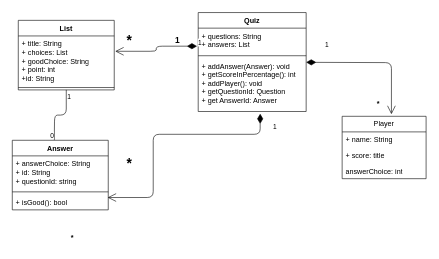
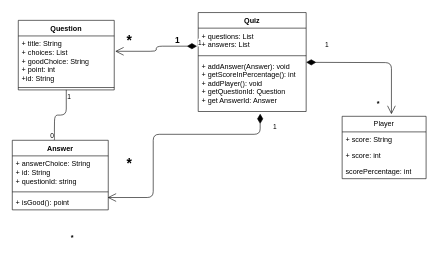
  <mxCell id="0" />
  <mxCell id="1" parent="0" />
- <mxCell id="2" value="List" style="swimlane;fontStyle=1;align=center;verticalAlign=top;childLayout=stackLayout;horizontal=1;startSize=26;horizontalStack=0;resizeParent=1;resizeParentMax=0;resizeLast=0;collapsible=1;marginBottom=0;whiteSpace=wrap;html=1;labelBackgroundColor=default;" parent="1" vertex="1"><mxGeometry x="30" y="33" width="160" height="116" as="geometry" /></mxCell>
+ <mxCell id="2" value="Question" style="swimlane;fontStyle=1;align=center;verticalAlign=top;childLayout=stackLayout;horizontal=1;startSize=26;horizontalStack=0;resizeParent=1;resizeParentMax=0;resizeLast=0;collapsible=1;marginBottom=0;whiteSpace=wrap;html=1;labelBackgroundColor=default;" parent="1" vertex="1"><mxGeometry x="30" y="33" width="160" height="116" as="geometry" /></mxCell>
  <mxCell id="3" value="+ title: String&lt;div&gt;+ choices: List&lt;/div&gt;&lt;div&gt;+ goodChoice: String&lt;/div&gt;&lt;div&gt;+ point: int&lt;/div&gt;&lt;div&gt;+id: String&lt;/div&gt;" style="text;strokeColor=none;fillColor=none;align=left;verticalAlign=top;spacingLeft=4;spacingRight=4;overflow=hidden;rotatable=0;points=[[0,0.5],[1,0.5]];portConstraint=eastwest;whiteSpace=wrap;html=1;" parent="2" vertex="1"><mxGeometry y="26" width="160" height="82" as="geometry" /></mxCell>
  <mxCell id="4" value="" style="endArrow=none;html=1;edgeStyle=orthogonalEdgeStyle;entryX=0.5;entryY=0;entryDx=0;entryDy=0;exitX=0.5;exitY=1;exitDx=0;exitDy=0;" parent="2" edge="1" source="2"><mxGeometry relative="1" as="geometry"><mxPoint x="80.02" y="90" as="sourcePoint" /><mxPoint x="60.02" y="200" as="targetPoint" /></mxGeometry></mxCell>
  <mxCell id="5" value="1" style="edgeLabel;resizable=0;html=1;align=left;verticalAlign=bottom;" parent="4" connectable="0" vertex="1"><mxGeometry x="-1" relative="1" as="geometry"><mxPoint y="20" as="offset" /></mxGeometry></mxCell>
  <mxCell id="6" value="0" style="edgeLabel;resizable=0;html=1;align=right;verticalAlign=bottom;" parent="4" connectable="0" vertex="1"><mxGeometry x="1" relative="1" as="geometry" /></mxCell>
  <mxCell id="7" value="" style="line;strokeWidth=1;fillColor=none;align=left;verticalAlign=middle;spacingTop=-1;spacingLeft=3;spacingRight=3;rotatable=0;labelPosition=right;points=[];portConstraint=eastwest;strokeColor=inherit;" parent="2" vertex="1"><mxGeometry y="108" width="160" height="8" as="geometry" /></mxCell>
  <mxCell id="8" value="Answer" style="swimlane;fontStyle=1;align=center;verticalAlign=top;childLayout=stackLayout;horizontal=1;startSize=26;horizontalStack=0;resizeParent=1;resizeParentMax=0;resizeLast=0;collapsible=1;marginBottom=0;whiteSpace=wrap;html=1;" parent="1" vertex="1"><mxGeometry x="20" y="233" width="160" height="116" as="geometry" /></mxCell>
  <mxCell id="9" value="+ answerChoice: String&lt;div&gt;+ id: String&lt;/div&gt;&lt;div&gt;+ questionId: string&lt;/div&gt;" style="text;strokeColor=none;fillColor=none;align=left;verticalAlign=top;spacingLeft=4;spacingRight=4;overflow=hidden;rotatable=0;points=[[0,0.5],[1,0.5]];portConstraint=eastwest;whiteSpace=wrap;html=1;" parent="8" vertex="1"><mxGeometry y="26" width="160" height="56" as="geometry" /></mxCell>
  <mxCell id="10" value="" style="line;strokeWidth=1;fillColor=none;align=left;verticalAlign=middle;spacingTop=-1;spacingLeft=3;spacingRight=3;rotatable=0;labelPosition=right;points=[];portConstraint=eastwest;strokeColor=inherit;" parent="8" vertex="1"><mxGeometry y="82" width="160" height="8" as="geometry" /></mxCell>
- <mxCell id="11" value="+ isGood(): bool" style="text;strokeColor=none;fillColor=none;align=left;verticalAlign=top;spacingLeft=4;spacingRight=4;overflow=hidden;rotatable=0;points=[[0,0.5],[1,0.5]];portConstraint=eastwest;whiteSpace=wrap;html=1;" parent="8" vertex="1"><mxGeometry y="90" width="160" height="26" as="geometry" /></mxCell>
+ <mxCell id="11" value="+ isGood(): point" style="text;strokeColor=none;fillColor=none;align=left;verticalAlign=top;spacingLeft=4;spacingRight=4;overflow=hidden;rotatable=0;points=[[0,0.5],[1,0.5]];portConstraint=eastwest;whiteSpace=wrap;html=1;" parent="8" vertex="1"><mxGeometry y="90" width="160" height="26" as="geometry" /></mxCell>
  <mxCell id="12" value="Quiz" style="swimlane;fontStyle=1;align=center;verticalAlign=top;childLayout=stackLayout;horizontal=1;startSize=26;horizontalStack=0;resizeParent=1;resizeParentMax=0;resizeLast=0;collapsible=1;marginBottom=0;whiteSpace=wrap;html=1;" parent="1" vertex="1"><mxGeometry x="330" y="20" width="180" height="165" as="geometry" /></mxCell>
- <mxCell id="13" value="+ questions: String&lt;div&gt;+ answers: List&lt;/div&gt;" style="text;strokeColor=none;fillColor=none;align=left;verticalAlign=top;spacingLeft=4;spacingRight=4;overflow=hidden;rotatable=0;points=[[0,0.5],[1,0.5]];portConstraint=eastwest;whiteSpace=wrap;html=1;" parent="12" vertex="1"><mxGeometry y="26" width="180" height="42" as="geometry" /></mxCell>
+ <mxCell id="13" value="+ questions: List&lt;div&gt;+ answers: List&lt;/div&gt;" style="text;strokeColor=none;fillColor=none;align=left;verticalAlign=top;spacingLeft=4;spacingRight=4;overflow=hidden;rotatable=0;points=[[0,0.5],[1,0.5]];portConstraint=eastwest;whiteSpace=wrap;html=1;" parent="12" vertex="1"><mxGeometry y="26" width="180" height="42" as="geometry" /></mxCell>
  <mxCell id="14" value="" style="line;strokeWidth=1;fillColor=none;align=left;verticalAlign=middle;spacingTop=-1;spacingLeft=3;spacingRight=3;rotatable=0;labelPosition=right;points=[];portConstraint=eastwest;strokeColor=inherit;" parent="12" vertex="1"><mxGeometry y="68" width="180" height="8" as="geometry" /></mxCell>
  <mxCell id="15" value="+ addAnswer(Answer): void&lt;div&gt;+ getScoreInPercentage(): int&lt;/div&gt;&lt;div&gt;+ addPlayer(): void&lt;/div&gt;&lt;div&gt;+ getQuestionId: Question&lt;/div&gt;&lt;div&gt;+ get AnswerId: Answer&lt;/div&gt;" style="text;strokeColor=none;fillColor=none;align=left;verticalAlign=top;spacingLeft=4;spacingRight=4;overflow=hidden;rotatable=0;points=[[0,0.5],[1,0.5]];portConstraint=eastwest;whiteSpace=wrap;html=1;" parent="12" vertex="1"><mxGeometry y="76" width="180" height="89" as="geometry" /></mxCell>
  <mxCell id="16" value="1" style="endArrow=open;html=1;endSize=12;startArrow=diamondThin;startSize=14;startFill=1;edgeStyle=orthogonalEdgeStyle;align=left;verticalAlign=bottom;exitX=-0.011;exitY=0.716;exitDx=0;exitDy=0;exitPerimeter=0;entryX=1.01;entryY=0.312;entryDx=0;entryDy=0;entryPerimeter=0;" parent="1" source="13" target="3" edge="1"><mxGeometry x="-1" y="3" relative="1" as="geometry"><mxPoint x="100" y="-37" as="sourcePoint" /><mxPoint x="260" y="-37" as="targetPoint" /></mxGeometry></mxCell>
  <mxCell id="17" value="1" style="endArrow=open;html=1;endSize=12;startArrow=diamondThin;startSize=14;startFill=1;edgeStyle=orthogonalEdgeStyle;align=left;verticalAlign=bottom;entryX=0.994;entryY=0.209;entryDx=0;entryDy=0;entryPerimeter=0;exitX=0.574;exitY=1.042;exitDx=0;exitDy=0;exitPerimeter=0;" parent="1" target="11" edge="1" source="15"><mxGeometry x="-0.85" y="20" relative="1" as="geometry"><mxPoint x="421" y="183" as="sourcePoint" /><mxPoint x="260" y="293" as="targetPoint" /><mxPoint as="offset" /><Array as="points"><mxPoint x="433" y="223" /><mxPoint x="255" y="223" /><mxPoint x="255" y="328" /></Array></mxGeometry></mxCell>
  <mxCell id="18" value="*" style="text;align=center;fontStyle=1;verticalAlign=middle;spacingLeft=3;spacingRight=3;strokeColor=none;rotatable=0;points=[[0,0.5],[1,0.5]];portConstraint=eastwest;html=1;fontSize=23;" parent="1" vertex="1"><mxGeometry x="200" y="259" width="30" height="26" as="geometry" /></mxCell>
  <mxCell id="19" value="*" style="text;align=center;fontStyle=1;verticalAlign=middle;spacingLeft=3;spacingRight=3;strokeColor=none;rotatable=0;points=[[0,0.5],[1,0.5]];portConstraint=eastwest;html=1;fontSize=23;" parent="1" vertex="1"><mxGeometry x="200" y="53" width="30" height="26" as="geometry" /></mxCell>
  <mxCell id="20" value="1" style="text;align=center;fontStyle=1;verticalAlign=middle;spacingLeft=3;spacingRight=3;strokeColor=none;rotatable=0;points=[[0,0.5],[1,0.5]];portConstraint=eastwest;html=1;fontSize=14;" parent="1" vertex="1"><mxGeometry x="280" y="53" width="30" height="26" as="geometry" /></mxCell>
  <mxCell id="21" value="Player" style="swimlane;fontStyle=0;childLayout=stackLayout;horizontal=1;startSize=26;fillColor=none;horizontalStack=0;resizeParent=1;resizeParentMax=0;resizeLast=0;collapsible=1;marginBottom=0;whiteSpace=wrap;html=1;" vertex="1" parent="1"><mxGeometry x="570" y="193" width="140" height="104" as="geometry" /></mxCell>
- <mxCell id="22" value="+ name: String" style="text;strokeColor=none;fillColor=none;align=left;verticalAlign=top;spacingLeft=4;spacingRight=4;overflow=hidden;rotatable=0;points=[[0,0.5],[1,0.5]];portConstraint=eastwest;whiteSpace=wrap;html=1;" vertex="1" parent="21"><mxGeometry y="26" width="140" height="26" as="geometry" /></mxCell>
- <mxCell id="23" value="+ score: title" style="text;strokeColor=none;fillColor=none;align=left;verticalAlign=top;spacingLeft=4;spacingRight=4;overflow=hidden;rotatable=0;points=[[0,0.5],[1,0.5]];portConstraint=eastwest;whiteSpace=wrap;html=1;" vertex="1" parent="21"><mxGeometry y="52" width="140" height="26" as="geometry" /></mxCell>
- <mxCell id="24" value="answerChoice: int" style="text;strokeColor=none;fillColor=none;align=left;verticalAlign=top;spacingLeft=4;spacingRight=4;overflow=hidden;rotatable=0;points=[[0,0.5],[1,0.5]];portConstraint=eastwest;whiteSpace=wrap;html=1;" vertex="1" parent="21"><mxGeometry y="78" width="140" height="26" as="geometry" /></mxCell>
+ <mxCell id="22" value="+ score: String" style="text;strokeColor=none;fillColor=none;align=left;verticalAlign=top;spacingLeft=4;spacingRight=4;overflow=hidden;rotatable=0;points=[[0,0.5],[1,0.5]];portConstraint=eastwest;whiteSpace=wrap;html=1;" vertex="1" parent="21"><mxGeometry y="26" width="140" height="26" as="geometry" /></mxCell>
+ <mxCell id="23" value="+ score: int" style="text;strokeColor=none;fillColor=none;align=left;verticalAlign=top;spacingLeft=4;spacingRight=4;overflow=hidden;rotatable=0;points=[[0,0.5],[1,0.5]];portConstraint=eastwest;whiteSpace=wrap;html=1;" vertex="1" parent="21"><mxGeometry y="52" width="140" height="26" as="geometry" /></mxCell>
+ <mxCell id="24" value="scorePercentage: int" style="text;strokeColor=none;fillColor=none;align=left;verticalAlign=top;spacingLeft=4;spacingRight=4;overflow=hidden;rotatable=0;points=[[0,0.5],[1,0.5]];portConstraint=eastwest;whiteSpace=wrap;html=1;" vertex="1" parent="21"><mxGeometry y="78" width="140" height="26" as="geometry" /></mxCell>
  <mxCell id="25" value="1" style="endArrow=open;html=1;endSize=12;startArrow=diamondThin;startSize=14;startFill=1;edgeStyle=orthogonalEdgeStyle;align=left;verticalAlign=bottom;entryX=0.587;entryY=-0.033;entryDx=0;entryDy=0;entryPerimeter=0;" edge="1" parent="1" target="21"><mxGeometry x="-0.738" y="20" relative="1" as="geometry"><mxPoint x="510" y="103" as="sourcePoint" /><mxPoint x="670" y="103" as="targetPoint" /><mxPoint as="offset" /></mxGeometry></mxCell>
  <mxCell id="26" value="*" style="text;align=center;fontStyle=1;verticalAlign=middle;spacingLeft=3;spacingRight=3;strokeColor=none;rotatable=0;points=[[0,0.5],[1,0.5]];portConstraint=eastwest;html=1;" vertex="1" parent="1"><mxGeometry x="590" y="159" width="80" height="26" as="geometry" /></mxCell>
  <mxCell id="27" value="*" style="text;align=center;fontStyle=1;verticalAlign=middle;spacingLeft=3;spacingRight=3;strokeColor=none;rotatable=0;points=[[0,0.5],[1,0.5]];portConstraint=eastwest;html=1;" vertex="1" parent="1"><mxGeometry x="80" y="383" width="80" height="26" as="geometry" /></mxCell>
